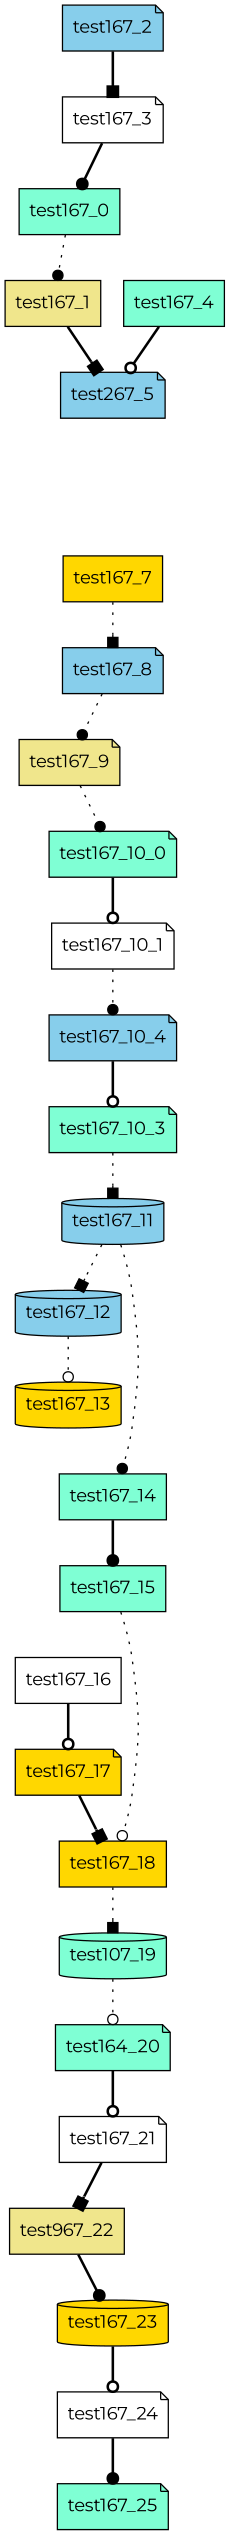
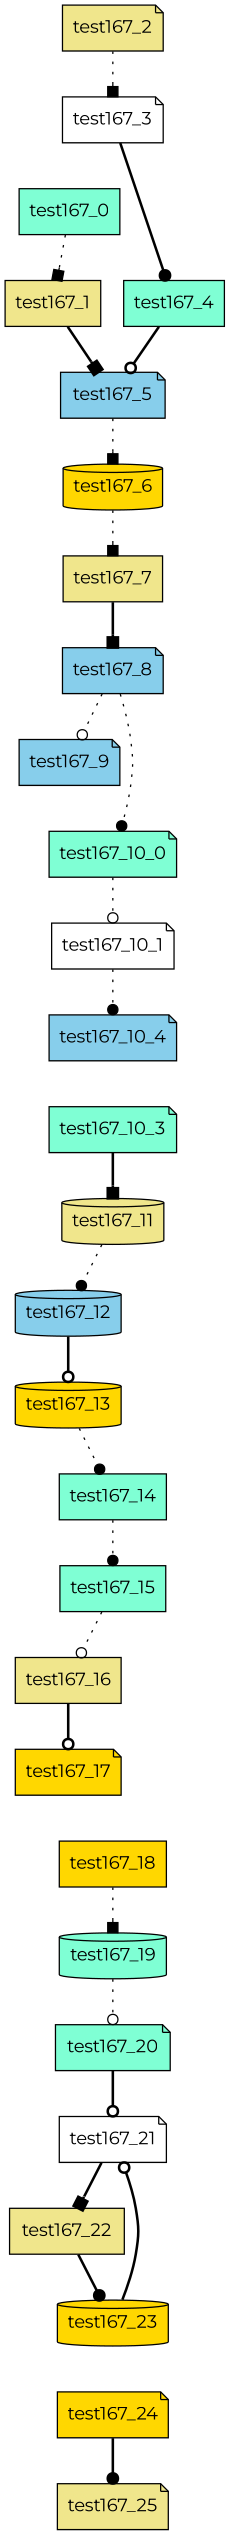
  digraph {
    fontname=Montserrat
    node [fillcolor=aquamarine fontname=Montserrat shape=note style=filled]
    edge [arrowhead=odot fontname=Montserrat style=dotted]
    test167_0 [shape=box]
    test167_1 [fillcolor=khaki shape=box]
-   test167_5 [fillcolor=skyblue label=test267_5]
-   test167_2 [fillcolor=skyblue]
+   test167_5 [fillcolor=skyblue]
+   test167_2 [fillcolor=khaki]
    test167_3 [fillcolor=white]
    test167_4 [shape=box]
-   test167_7 [fillcolor=gold shape=box]
+   test167_6 [fillcolor=gold shape=cylinder]
+   test167_7 [fillcolor=khaki shape=box]
    test167_8 [fillcolor=skyblue]
-   test167_9 [fillcolor=khaki]
+   test167_9 [fillcolor=skyblue]
    test167_10_0
    test167_10_1 [fillcolor=white]
    n13 [fillcolor=skyblue label=test167_10_4]
    test167_10_3
-   test167_11 [fillcolor=skyblue shape=cylinder]
+   test167_11 [fillcolor=khaki shape=cylinder]
    test167_12 [fillcolor=skyblue shape=cylinder]
    test167_13 [fillcolor=gold shape=cylinder]
    test167_14 [shape=box]
    test167_15 [shape=box]
-   test167_16 [fillcolor=white shape=box]
+   test167_16 [fillcolor=khaki shape=box]
    test167_17 [fillcolor=gold]
    test167_18 [fillcolor=gold shape=box]
-   test167_19 [shape=cylinder label=test107_19]
-   test167_20 [label=test164_20]
+   test167_19 [shape=cylinder]
+   test167_20
    test167_21 [fillcolor=white]
-   test167_22 [fillcolor=khaki shape=box label=test967_22]
+   test167_22 [fillcolor=khaki shape=box]
    test167_23 [fillcolor=gold shape=cylinder]
-   test167_24 [fillcolor=white]
-   test167_25
-   test167_0 -> test167_1 [arrowhead=dot]
+   test167_24 [fillcolor=gold]
+   test167_25 [fillcolor=khaki]
+   test167_0 -> test167_1 [arrowhead=box]
    test167_1 -> test167_5 [arrowhead=box style=bold]
-   test167_2 -> test167_3 [arrowhead=box style=bold]
-   test167_3 -> test167_0 [arrowhead=dot style=bold]
+   test167_5 -> test167_6 [arrowhead=box]
+   test167_2 -> test167_3 [arrowhead=box]
+   test167_3 -> test167_4 [arrowhead=dot style=bold]
    test167_4 -> test167_5 [style=bold]
-   test167_7 -> test167_8 [arrowhead=box]
-   test167_8 -> test167_9 [arrowhead=dot]
-   test167_9 -> test167_10_0 [arrowhead=dot]
-   test167_10_0 -> test167_10_1 [style=bold]
+   test167_6 -> test167_7 [arrowhead=box]
+   test167_7 -> test167_8 [arrowhead=box style=bold]
+   test167_8 -> test167_9
+   test167_8 -> test167_10_0 [arrowhead=dot]
+   test167_10_0 -> test167_10_1
    test167_10_1 -> n13 [arrowhead=dot]
-   n13 -> test167_10_3 [style=bold]
-   test167_10_3 -> test167_11 [arrowhead=box]
-   test167_11 -> test167_12 [arrowhead=box]
-   test167_12 -> test167_13
-   test167_11 -> test167_14 [arrowhead=dot]
-   test167_14 -> test167_15 [arrowhead=dot style=bold]
-   test167_15 -> test167_18
+   test167_10_3 -> test167_11 [arrowhead=box style=bold]
+   test167_11 -> test167_12 [arrowhead=dot]
+   test167_12 -> test167_13 [style=bold]
+   test167_13 -> test167_14 [arrowhead=dot]
+   test167_14 -> test167_15 [arrowhead=dot]
+   test167_15 -> test167_16
    test167_16 -> test167_17 [style=bold]
-   test167_17 -> test167_18 [arrowhead=box style=bold]
    test167_18 -> test167_19 [arrowhead=box]
    test167_19 -> test167_20
    test167_20 -> test167_21 [style=bold]
    test167_21 -> test167_22 [arrowhead=box style=bold]
    test167_22 -> test167_23 [arrowhead=dot style=bold]
-   test167_23 -> test167_24 [style=bold]
+   test167_23 -> test167_21 [style=bold]
    test167_24 -> test167_25 [arrowhead=dot style=bold]
  }
